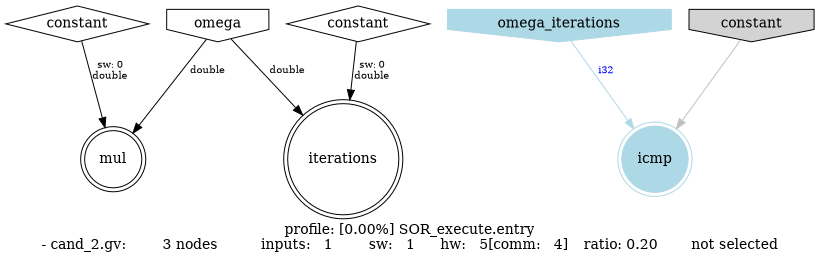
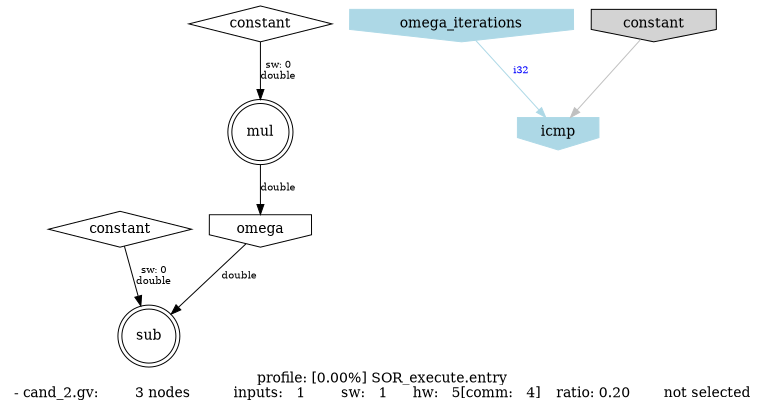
  digraph {
    label="profile: [0.00%] SOR_execute.entry\n- cand_2.gv: 	   3 nodes 	 inputs:   1 	 sw:   1 	 hw:   5[comm:   4] 	 ratio: 0.20 	 not selected"
    node [rank=sink shape=doublecircle]
    edge [fontsize=10]
    n1 [label=mul]
    n2 [label=omega rank=source shape=invhouse]
-   n3 [label=iterations]
+   n3 [label=sub]
    n4 [label=constant shape=diamond rank=""]
    n5 [label=constant shape=diamond rank=""]
-   n6 [color=lightblue label=icmp style=filled]
+   n6 [color=lightblue label=icmp shape=invhouse style=filled]
    n7 [color=lightblue label=omega_iterations rank=source shape=invhouse style=filled]
    n8 [bgcolor=lightblue label=constant rank=source shape=invhouse style=filled]
-   n2 -> n1 [label=double]
+   n1 -> n2 [label=double]
    n2 -> n3 [label=double]
    n4 -> n1 [label="sw: 0\ndouble"]
    n5 -> n3 [label="sw: 0\ndouble"]
    n7 -> n6 [color=lightblue fontcolor=blue label=i32]
    n8 -> n6 [color=gray]
  }
